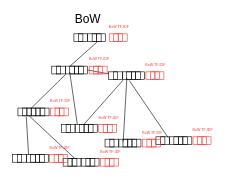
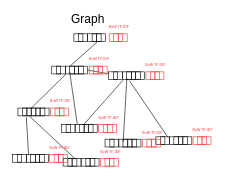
  <mxCell id="0" />
  <mxCell id="1" parent="0" />
- <mxCell id="2" value="&lt;font style=&quot;font-size: 20px&quot;&gt;BoW&lt;/font&gt;" style="text;html=1;strokeColor=none;fillColor=none;align=center;verticalAlign=middle;whiteSpace=wrap;rounded=0;" parent="1" vertex="1"><mxGeometry x="125.5" y="20" width="40" height="20" as="geometry" /></mxCell>
+ <mxCell id="2" value="&lt;font style=&quot;font-size: 20px&quot;&gt;Graph&lt;/font&gt;" style="text;html=1;strokeColor=none;fillColor=none;align=center;verticalAlign=middle;whiteSpace=wrap;rounded=0;" parent="1" vertex="1"><mxGeometry x="125.5" y="20" width="40" height="20" as="geometry" /></mxCell>
  <mxCell id="3" value="" style="endArrow=none;html=1;exitX=0.5;exitY=0;exitDx=0;exitDy=0;entryX=0.085;entryY=1.019;entryDx=0;entryDy=0;entryPerimeter=0;" parent="1" source="23" target="83" edge="1"><mxGeometry width="50" height="50" relative="1" as="geometry"><mxPoint x="114" y="112.5" as="sourcePoint" /><mxPoint x="163.789" y="67.851" as="targetPoint" /></mxGeometry></mxCell>
  <mxCell id="4" value="" style="group;rotation=51;" parent="1" vertex="1" connectable="0"><mxGeometry x="122.5" y="80" width="118" height="197" as="geometry" /></mxCell>
  <mxCell id="5" value="" style="endArrow=none;html=1;exitX=1;exitY=0.5;exitDx=0;exitDy=0;entryX=0;entryY=0.25;entryDx=0;entryDy=0;" parent="4" source="25" target="61" edge="1"><mxGeometry width="50" height="50" relative="1" as="geometry"><mxPoint x="-9" y="35" as="sourcePoint" /><mxPoint x="89" y="45" as="targetPoint" /></mxGeometry></mxCell>
  <mxCell id="6" value="" style="group" parent="4" vertex="1" connectable="0"><mxGeometry x="-82.5" y="30" width="194.5" height="167" as="geometry" /></mxCell>
  <mxCell id="7" value="" style="group;rotation=166;" parent="6" vertex="1" connectable="0"><mxGeometry x="40" y="15.5" width="149" height="119.5" as="geometry" /></mxCell>
  <mxCell id="8" value="" style="endArrow=none;html=1;entryX=1;entryY=1;entryDx=0;entryDy=0;exitX=1;exitY=1;exitDx=0;exitDy=0;" parent="7" edge="1"><mxGeometry width="50" height="50" relative="1" as="geometry"><mxPoint x="130.977" y="4.473" as="sourcePoint" /><mxPoint x="124.849" y="111.012" as="targetPoint" /></mxGeometry></mxCell>
  <mxCell id="9" value="" style="group" parent="7" vertex="1" connectable="0"><mxGeometry x="21.5" y="82" width="60" height="13" as="geometry" /></mxCell>
  <mxCell id="10" value="" style="rounded=0;whiteSpace=wrap;html=1;fillColor=none;" parent="9" vertex="1"><mxGeometry width="15" height="13" as="geometry" /></mxCell>
  <mxCell id="11" value="" style="rounded=0;whiteSpace=wrap;html=1;fillColor=none;" parent="9" vertex="1"><mxGeometry x="8" width="15" height="13" as="geometry" /></mxCell>
  <mxCell id="12" value="" style="rounded=0;whiteSpace=wrap;html=1;fillColor=none;" parent="9" vertex="1"><mxGeometry x="23" width="15" height="13" as="geometry" /></mxCell>
  <mxCell id="13" value="" style="rounded=0;whiteSpace=wrap;html=1;fillColor=none;" parent="9" vertex="1"><mxGeometry x="30" width="15" height="13" as="geometry" /></mxCell>
  <mxCell id="14" value="" style="rounded=0;whiteSpace=wrap;html=1;fillColor=none;" parent="9" vertex="1"><mxGeometry x="45" width="15" height="13" as="geometry" /></mxCell>
  <mxCell id="15" value="" style="rounded=0;whiteSpace=wrap;html=1;fillColor=none;" parent="9" vertex="1"><mxGeometry x="38" width="15" height="13" as="geometry" /></mxCell>
  <mxCell id="16" value="" style="rounded=0;whiteSpace=wrap;html=1;fillColor=none;strokeColor=#FF3333;" vertex="1" parent="7"><mxGeometry x="84" y="82" width="15" height="13" as="geometry" /></mxCell>
  <mxCell id="17" value="" style="rounded=0;whiteSpace=wrap;html=1;fillColor=none;strokeColor=#FF3333;" vertex="1" parent="7"><mxGeometry x="91.5" y="82" width="15" height="13" as="geometry" /></mxCell>
  <mxCell id="18" value="" style="rounded=0;whiteSpace=wrap;html=1;fillColor=none;strokeColor=#FF3333;" vertex="1" parent="7"><mxGeometry x="99" y="82" width="15" height="13" as="geometry" /></mxCell>
  <mxCell id="19" value="&lt;font color=&quot;#ff3333&quot; style=&quot;font-size: 6px&quot;&gt;BoW TF-IDF&lt;/font&gt;" style="text;html=1;strokeColor=none;fillColor=none;align=center;verticalAlign=middle;whiteSpace=wrap;rounded=0;" vertex="1" parent="7"><mxGeometry x="65.5" y="59" width="70" height="20" as="geometry" /></mxCell>
  <mxCell id="20" value="" style="group" parent="6" vertex="1" connectable="0"><mxGeometry x="45.5" width="60" height="13" as="geometry" /></mxCell>
  <mxCell id="21" value="" style="rounded=0;whiteSpace=wrap;html=1;fillColor=none;" parent="20" vertex="1"><mxGeometry width="15" height="13" as="geometry" /></mxCell>
  <mxCell id="22" value="" style="rounded=0;whiteSpace=wrap;html=1;fillColor=none;" parent="20" vertex="1"><mxGeometry x="8" width="15" height="13" as="geometry" /></mxCell>
  <mxCell id="23" value="" style="rounded=0;whiteSpace=wrap;html=1;fillColor=none;" parent="20" vertex="1"><mxGeometry x="23" width="15" height="13" as="geometry" /></mxCell>
  <mxCell id="24" value="" style="rounded=0;whiteSpace=wrap;html=1;fillColor=none;" parent="20" vertex="1"><mxGeometry x="30" width="15" height="13" as="geometry" /></mxCell>
  <mxCell id="25" value="" style="rounded=0;whiteSpace=wrap;html=1;fillColor=none;" parent="20" vertex="1"><mxGeometry x="45" width="15" height="13" as="geometry" /></mxCell>
  <mxCell id="26" value="" style="rounded=0;whiteSpace=wrap;html=1;fillColor=none;" parent="20" vertex="1"><mxGeometry x="38" width="15" height="13" as="geometry" /></mxCell>
  <mxCell id="27" value="" style="group" parent="6" vertex="1" connectable="0"><mxGeometry x="-20" y="147.5" width="60" height="13" as="geometry" /></mxCell>
  <mxCell id="28" value="" style="rounded=0;whiteSpace=wrap;html=1;fillColor=none;" parent="27" vertex="1"><mxGeometry width="15" height="13" as="geometry" /></mxCell>
  <mxCell id="29" value="" style="rounded=0;whiteSpace=wrap;html=1;fillColor=none;" parent="27" vertex="1"><mxGeometry x="8" width="15" height="13" as="geometry" /></mxCell>
  <mxCell id="30" value="" style="rounded=0;whiteSpace=wrap;html=1;fillColor=none;" parent="27" vertex="1"><mxGeometry x="23" width="15" height="13" as="geometry" /></mxCell>
  <mxCell id="31" value="" style="rounded=0;whiteSpace=wrap;html=1;fillColor=none;" parent="27" vertex="1"><mxGeometry x="30" width="15" height="13" as="geometry" /></mxCell>
  <mxCell id="32" value="" style="rounded=0;whiteSpace=wrap;html=1;fillColor=none;" parent="27" vertex="1"><mxGeometry x="45" width="15" height="13" as="geometry" /></mxCell>
  <mxCell id="33" value="" style="rounded=0;whiteSpace=wrap;html=1;fillColor=none;" parent="27" vertex="1"><mxGeometry x="38" width="15" height="13" as="geometry" /></mxCell>
  <mxCell id="34" value="" style="group" parent="6" vertex="1" connectable="0"><mxGeometry x="64.5" y="154" width="60" height="13" as="geometry" /></mxCell>
  <mxCell id="35" value="" style="rounded=0;whiteSpace=wrap;html=1;fillColor=none;" parent="34" vertex="1"><mxGeometry width="15" height="13" as="geometry" /></mxCell>
  <mxCell id="36" value="" style="rounded=0;whiteSpace=wrap;html=1;fillColor=none;" parent="34" vertex="1"><mxGeometry x="8" width="15" height="13" as="geometry" /></mxCell>
  <mxCell id="37" value="" style="rounded=0;whiteSpace=wrap;html=1;fillColor=none;" parent="34" vertex="1"><mxGeometry x="30" width="15" height="13" as="geometry" /></mxCell>
  <mxCell id="38" value="" style="rounded=0;whiteSpace=wrap;html=1;fillColor=none;" parent="34" vertex="1"><mxGeometry x="45" width="15" height="13" as="geometry" /></mxCell>
  <mxCell id="39" value="" style="rounded=0;whiteSpace=wrap;html=1;fillColor=none;" parent="34" vertex="1"><mxGeometry x="38" width="15" height="13" as="geometry" /></mxCell>
  <mxCell id="40" value="" style="group" parent="6" vertex="1" connectable="0"><mxGeometry x="134.5" y="122" width="60" height="13" as="geometry" /></mxCell>
  <mxCell id="41" value="" style="rounded=0;whiteSpace=wrap;html=1;fillColor=none;" parent="40" vertex="1"><mxGeometry width="15" height="13" as="geometry" /></mxCell>
  <mxCell id="42" value="" style="rounded=0;whiteSpace=wrap;html=1;fillColor=none;" parent="40" vertex="1"><mxGeometry x="8" width="15" height="13" as="geometry" /></mxCell>
  <mxCell id="43" value="" style="rounded=0;whiteSpace=wrap;html=1;fillColor=none;" parent="40" vertex="1"><mxGeometry x="23" width="15" height="13" as="geometry" /></mxCell>
  <mxCell id="44" value="" style="rounded=0;whiteSpace=wrap;html=1;fillColor=none;" parent="40" vertex="1"><mxGeometry x="30" width="15" height="13" as="geometry" /></mxCell>
  <mxCell id="45" value="" style="rounded=0;whiteSpace=wrap;html=1;fillColor=none;" parent="40" vertex="1"><mxGeometry x="45" width="15" height="13" as="geometry" /></mxCell>
  <mxCell id="46" value="" style="rounded=0;whiteSpace=wrap;html=1;fillColor=none;" parent="40" vertex="1"><mxGeometry x="38" width="15" height="13" as="geometry" /></mxCell>
  <mxCell id="47" value="" style="endArrow=none;html=1;exitX=0;exitY=0.75;exitDx=0;exitDy=0;entryX=0.25;entryY=0;entryDx=0;entryDy=0;" parent="6" source="24" target="12" edge="1"><mxGeometry width="50" height="50" relative="1" as="geometry"><mxPoint x="74" y="6.5" as="sourcePoint" /><mxPoint x="86" y="104.5" as="targetPoint" /></mxGeometry></mxCell>
  <mxCell id="48" value="" style="rounded=0;whiteSpace=wrap;html=1;fillColor=none;strokeColor=#FF3333;" vertex="1" parent="6"><mxGeometry x="43.5" y="70" width="15" height="13" as="geometry" /></mxCell>
  <mxCell id="49" value="" style="rounded=0;whiteSpace=wrap;html=1;fillColor=none;strokeColor=#FF3333;" vertex="1" parent="6"><mxGeometry x="51" y="70" width="15" height="13" as="geometry" /></mxCell>
  <mxCell id="50" value="" style="rounded=0;whiteSpace=wrap;html=1;fillColor=none;strokeColor=#FF3333;" vertex="1" parent="6"><mxGeometry x="58.5" y="70" width="15" height="13" as="geometry" /></mxCell>
  <mxCell id="51" value="&lt;font color=&quot;#ff3333&quot; style=&quot;font-size: 6px&quot;&gt;BoW TF-IDF&lt;/font&gt;" style="text;html=1;strokeColor=none;fillColor=none;align=center;verticalAlign=middle;whiteSpace=wrap;rounded=0;" vertex="1" parent="6"><mxGeometry x="25" y="47" width="70" height="20" as="geometry" /></mxCell>
  <mxCell id="52" value="" style="rounded=0;whiteSpace=wrap;html=1;fillColor=none;strokeColor=#FF3333;" vertex="1" parent="6"><mxGeometry x="127" y="154" width="15" height="13" as="geometry" /></mxCell>
  <mxCell id="53" value="" style="rounded=0;whiteSpace=wrap;html=1;fillColor=none;strokeColor=#FF3333;" vertex="1" parent="6"><mxGeometry x="134.5" y="154" width="15" height="13" as="geometry" /></mxCell>
  <mxCell id="54" value="" style="rounded=0;whiteSpace=wrap;html=1;fillColor=none;strokeColor=#FF3333;" vertex="1" parent="6"><mxGeometry x="142" y="154" width="15" height="13" as="geometry" /></mxCell>
  <mxCell id="55" value="&lt;font color=&quot;#ff3333&quot; style=&quot;font-size: 6px&quot;&gt;BoW TF-IDF&lt;/font&gt;" style="text;html=1;strokeColor=none;fillColor=none;align=center;verticalAlign=middle;whiteSpace=wrap;rounded=0;" vertex="1" parent="6"><mxGeometry x="108.5" y="131" width="70" height="20" as="geometry" /></mxCell>
  <mxCell id="56" value="" style="rounded=0;whiteSpace=wrap;html=1;fillColor=none;strokeColor=#FF3333;" vertex="1" parent="6"><mxGeometry x="42" y="147.5" width="15" height="13" as="geometry" /></mxCell>
  <mxCell id="57" value="" style="rounded=0;whiteSpace=wrap;html=1;fillColor=none;strokeColor=#FF3333;" vertex="1" parent="6"><mxGeometry x="49.5" y="147.5" width="15" height="13" as="geometry" /></mxCell>
  <mxCell id="58" value="" style="rounded=0;whiteSpace=wrap;html=1;fillColor=none;strokeColor=#FF3333;" vertex="1" parent="6"><mxGeometry x="57" y="147.5" width="15" height="13" as="geometry" /></mxCell>
  <mxCell id="59" value="&lt;font color=&quot;#ff3333&quot; style=&quot;font-size: 6px&quot;&gt;BoW TF-IDF&lt;/font&gt;" style="text;html=1;strokeColor=none;fillColor=none;align=center;verticalAlign=middle;whiteSpace=wrap;rounded=0;" vertex="1" parent="6"><mxGeometry x="23.5" y="124.5" width="70" height="20" as="geometry" /></mxCell>
  <mxCell id="60" value="" style="group" parent="4" vertex="1" connectable="0"><mxGeometry x="58" y="39.5" width="60" height="13" as="geometry" /></mxCell>
  <mxCell id="61" value="" style="rounded=0;whiteSpace=wrap;html=1;fillColor=none;" parent="60" vertex="1"><mxGeometry width="15" height="13" as="geometry" /></mxCell>
  <mxCell id="62" value="" style="rounded=0;whiteSpace=wrap;html=1;fillColor=none;" parent="60" vertex="1"><mxGeometry x="8" width="15" height="13" as="geometry" /></mxCell>
  <mxCell id="63" value="" style="rounded=0;whiteSpace=wrap;html=1;fillColor=none;" parent="60" vertex="1"><mxGeometry x="23" width="15" height="13" as="geometry" /></mxCell>
  <mxCell id="64" value="" style="rounded=0;whiteSpace=wrap;html=1;fillColor=none;" parent="60" vertex="1"><mxGeometry x="30" width="15" height="13" as="geometry" /></mxCell>
  <mxCell id="65" value="" style="rounded=0;whiteSpace=wrap;html=1;fillColor=none;" parent="60" vertex="1"><mxGeometry x="45" width="15" height="13" as="geometry" /></mxCell>
  <mxCell id="66" value="" style="rounded=0;whiteSpace=wrap;html=1;fillColor=none;" parent="60" vertex="1"><mxGeometry x="38" width="15" height="13" as="geometry" /></mxCell>
  <mxCell id="67" value="" style="endArrow=none;html=1;exitX=0.5;exitY=0;exitDx=0;exitDy=0;entryX=0.073;entryY=1.069;entryDx=0;entryDy=0;entryPerimeter=0;" parent="4" source="13" target="63" edge="1"><mxGeometry width="50" height="50" relative="1" as="geometry"><mxPoint x="8.463" y="133.891" as="sourcePoint" /><mxPoint x="86.5" y="45.5" as="targetPoint" /></mxGeometry></mxCell>
  <mxCell id="68" value="" style="rounded=0;whiteSpace=wrap;html=1;fillColor=none;strokeColor=#FF3333;" vertex="1" parent="4"><mxGeometry x="25.5" y="30" width="15" height="13" as="geometry" /></mxCell>
  <mxCell id="69" value="" style="rounded=0;whiteSpace=wrap;html=1;fillColor=none;strokeColor=#FF3333;" vertex="1" parent="4"><mxGeometry x="33" y="30" width="15" height="13" as="geometry" /></mxCell>
  <mxCell id="70" value="" style="rounded=0;whiteSpace=wrap;html=1;fillColor=none;strokeColor=#FF3333;" vertex="1" parent="4"><mxGeometry x="40.5" y="30" width="15" height="13" as="geometry" /></mxCell>
  <mxCell id="71" value="&lt;font color=&quot;#ff3333&quot; style=&quot;font-size: 6px&quot;&gt;BoW TF-IDF&lt;/font&gt;" style="text;html=1;strokeColor=none;fillColor=none;align=center;verticalAlign=middle;whiteSpace=wrap;rounded=0;" vertex="1" parent="4"><mxGeometry x="7" y="7" width="70" height="20" as="geometry" /></mxCell>
  <mxCell id="72" value="" style="endArrow=none;html=1;" parent="1" edge="1"><mxGeometry width="50" height="50" relative="1" as="geometry"><mxPoint x="215" y="134" as="sourcePoint" /><mxPoint x="280" y="229.5" as="targetPoint" /></mxGeometry></mxCell>
  <mxCell id="73" value="" style="rounded=0;whiteSpace=wrap;html=1;fillColor=none;" parent="1" vertex="1"><mxGeometry x="29" y="180" width="15" height="13" as="geometry" /></mxCell>
  <mxCell id="74" value="" style="rounded=0;whiteSpace=wrap;html=1;fillColor=none;" parent="1" vertex="1"><mxGeometry x="44" y="180" width="15" height="13" as="geometry" /></mxCell>
  <mxCell id="75" value="" style="rounded=0;whiteSpace=wrap;html=1;fillColor=none;" parent="1" vertex="1"><mxGeometry x="51" y="180" width="15" height="13" as="geometry" /></mxCell>
  <mxCell id="76" value="" style="rounded=0;whiteSpace=wrap;html=1;fillColor=none;" parent="1" vertex="1"><mxGeometry x="66" y="180" width="15" height="13" as="geometry" /></mxCell>
  <mxCell id="77" value="" style="rounded=0;whiteSpace=wrap;html=1;fillColor=none;" parent="1" vertex="1"><mxGeometry x="59" y="180" width="15" height="13" as="geometry" /></mxCell>
  <mxCell id="78" value="" style="group" parent="1" vertex="1" connectable="0"><mxGeometry x="122.5" y="56" width="60" height="13" as="geometry" /></mxCell>
  <mxCell id="79" value="" style="rounded=0;whiteSpace=wrap;html=1;fillColor=none;" parent="78" vertex="1"><mxGeometry width="15" height="13" as="geometry" /></mxCell>
  <mxCell id="80" value="" style="rounded=0;whiteSpace=wrap;html=1;fillColor=none;" parent="78" vertex="1"><mxGeometry x="8" width="15" height="13" as="geometry" /></mxCell>
  <mxCell id="81" value="" style="rounded=0;whiteSpace=wrap;html=1;fillColor=none;" parent="78" vertex="1"><mxGeometry x="23" width="15" height="13" as="geometry" /></mxCell>
  <mxCell id="82" value="" style="rounded=0;whiteSpace=wrap;html=1;fillColor=none;" parent="78" vertex="1"><mxGeometry x="30.5" width="15" height="13" as="geometry" /></mxCell>
  <mxCell id="83" value="" style="rounded=0;whiteSpace=wrap;html=1;fillColor=none;" parent="78" vertex="1"><mxGeometry x="38" width="15" height="13" as="geometry" /></mxCell>
  <mxCell id="84" value="" style="group" parent="1" vertex="1" connectable="0"><mxGeometry x="259.5" y="228" width="60" height="13" as="geometry" /></mxCell>
  <mxCell id="85" value="" style="rounded=0;whiteSpace=wrap;html=1;fillColor=none;" parent="84" vertex="1"><mxGeometry width="15" height="13" as="geometry" /></mxCell>
  <mxCell id="86" value="" style="rounded=0;whiteSpace=wrap;html=1;fillColor=none;" parent="84" vertex="1"><mxGeometry x="8" width="15" height="13" as="geometry" /></mxCell>
  <mxCell id="87" value="" style="rounded=0;whiteSpace=wrap;html=1;fillColor=none;" parent="84" vertex="1"><mxGeometry x="23" width="15" height="13" as="geometry" /></mxCell>
  <mxCell id="88" value="" style="rounded=0;whiteSpace=wrap;html=1;fillColor=none;" parent="84" vertex="1"><mxGeometry x="30" width="15" height="13" as="geometry" /></mxCell>
  <mxCell id="89" value="" style="rounded=0;whiteSpace=wrap;html=1;fillColor=none;" parent="84" vertex="1"><mxGeometry x="45" width="15" height="13" as="geometry" /></mxCell>
  <mxCell id="90" value="" style="rounded=0;whiteSpace=wrap;html=1;fillColor=none;" parent="84" vertex="1"><mxGeometry x="38" width="15" height="13" as="geometry" /></mxCell>
  <mxCell id="91" value="" style="endArrow=none;html=1;exitX=0.25;exitY=0;exitDx=0;exitDy=0;" parent="1" source="30" edge="1"><mxGeometry width="50" height="50" relative="1" as="geometry"><mxPoint x="46.464" y="263.036" as="sourcePoint" /><mxPoint x="43" y="195" as="targetPoint" /></mxGeometry></mxCell>
  <mxCell id="92" value="" style="endArrow=none;html=1;exitX=0.5;exitY=0;exitDx=0;exitDy=0;entryX=0.007;entryY=1.062;entryDx=0;entryDy=0;entryPerimeter=0;" parent="1" source="74" target="23" edge="1"><mxGeometry width="50" height="50" relative="1" as="geometry"><mxPoint x="45" y="185" as="sourcePoint" /><mxPoint x="115" y="115" as="targetPoint" /></mxGeometry></mxCell>
  <mxCell id="93" value="" style="endArrow=none;html=1;exitX=0.25;exitY=1;exitDx=0;exitDy=0;entryX=0.75;entryY=0;entryDx=0;entryDy=0;" parent="1" source="74" target="36" edge="1"><mxGeometry width="50" height="50" relative="1" as="geometry"><mxPoint x="45" y="190" as="sourcePoint" /><mxPoint x="127.333" y="266.101" as="targetPoint" /></mxGeometry></mxCell>
  <mxCell id="94" value="" style="rounded=0;whiteSpace=wrap;html=1;fillColor=none;" parent="1" vertex="1"><mxGeometry x="119.5" y="264" width="15" height="13" as="geometry" /></mxCell>
  <mxCell id="95" value="" style="rounded=0;whiteSpace=wrap;html=1;fillColor=none;" parent="1" vertex="1"><mxGeometry x="37" y="180" width="15" height="13" as="geometry" /></mxCell>
  <mxCell id="96" value="" style="rounded=0;whiteSpace=wrap;html=1;fillColor=none;strokeColor=#FF3333;" vertex="1" parent="1"><mxGeometry x="181.5" y="56" width="15" height="13" as="geometry" /></mxCell>
  <mxCell id="97" value="" style="rounded=0;whiteSpace=wrap;html=1;fillColor=none;strokeColor=#FF3333;" vertex="1" parent="1"><mxGeometry x="189" y="56" width="15" height="13" as="geometry" /></mxCell>
  <mxCell id="98" value="" style="rounded=0;whiteSpace=wrap;html=1;fillColor=none;strokeColor=#FF3333;" vertex="1" parent="1"><mxGeometry x="196.5" y="56" width="15" height="13" as="geometry" /></mxCell>
  <mxCell id="99" value="&lt;font color=&quot;#ff3333&quot; style=&quot;font-size: 6px&quot;&gt;BoW TF-IDF&lt;/font&gt;" style="text;html=1;strokeColor=none;fillColor=none;align=center;verticalAlign=middle;whiteSpace=wrap;rounded=0;" vertex="1" parent="1"><mxGeometry x="163" y="33" width="70" height="20" as="geometry" /></mxCell>
  <mxCell id="100" value="" style="rounded=0;whiteSpace=wrap;html=1;fillColor=none;strokeColor=#FF3333;" vertex="1" parent="1"><mxGeometry x="242.833" y="119.5" width="15" height="13" as="geometry" /></mxCell>
  <mxCell id="101" value="" style="rounded=0;whiteSpace=wrap;html=1;fillColor=none;strokeColor=#FF3333;" vertex="1" parent="1"><mxGeometry x="250.333" y="119.5" width="15" height="13" as="geometry" /></mxCell>
  <mxCell id="102" value="" style="rounded=0;whiteSpace=wrap;html=1;fillColor=none;strokeColor=#FF3333;" vertex="1" parent="1"><mxGeometry x="257.833" y="119.5" width="15" height="13" as="geometry" /></mxCell>
  <mxCell id="103" value="&lt;font color=&quot;#ff3333&quot; style=&quot;font-size: 6px&quot;&gt;BoW TF-IDF&lt;/font&gt;" style="text;html=1;strokeColor=none;fillColor=none;align=center;verticalAlign=middle;whiteSpace=wrap;rounded=0;" vertex="1" parent="1"><mxGeometry x="224.333" y="96.5" width="70" height="20" as="geometry" /></mxCell>
  <mxCell id="104" value="" style="rounded=0;whiteSpace=wrap;html=1;fillColor=none;strokeColor=#FF3333;" vertex="1" parent="1"><mxGeometry x="237" y="232" width="15" height="13" as="geometry" /></mxCell>
  <mxCell id="105" value="" style="rounded=0;whiteSpace=wrap;html=1;fillColor=none;strokeColor=#FF3333;" vertex="1" parent="1"><mxGeometry x="244.5" y="232" width="15" height="13" as="geometry" /></mxCell>
  <mxCell id="106" value="" style="rounded=0;whiteSpace=wrap;html=1;fillColor=none;strokeColor=#FF3333;" vertex="1" parent="1"><mxGeometry x="252" y="232" width="15" height="13" as="geometry" /></mxCell>
  <mxCell id="107" value="&lt;font color=&quot;#ff3333&quot; style=&quot;font-size: 6px&quot;&gt;BoW TF-IDF&lt;/font&gt;" style="text;html=1;strokeColor=none;fillColor=none;align=center;verticalAlign=middle;whiteSpace=wrap;rounded=0;" vertex="1" parent="1"><mxGeometry x="218.5" y="209" width="70" height="20" as="geometry" /></mxCell>
  <mxCell id="108" value="" style="rounded=0;whiteSpace=wrap;html=1;fillColor=none;strokeColor=#FF3333;" vertex="1" parent="1"><mxGeometry x="321.5" y="228" width="15" height="13" as="geometry" /></mxCell>
  <mxCell id="109" value="" style="rounded=0;whiteSpace=wrap;html=1;fillColor=none;strokeColor=#FF3333;" vertex="1" parent="1"><mxGeometry x="329" y="228" width="15" height="13" as="geometry" /></mxCell>
  <mxCell id="110" value="" style="rounded=0;whiteSpace=wrap;html=1;fillColor=none;strokeColor=#FF3333;" vertex="1" parent="1"><mxGeometry x="336.5" y="228" width="15" height="13" as="geometry" /></mxCell>
  <mxCell id="111" value="&lt;font color=&quot;#ff3333&quot; style=&quot;font-size: 6px&quot;&gt;BoW TF-IDF&lt;/font&gt;" style="text;html=1;strokeColor=none;fillColor=none;align=center;verticalAlign=middle;whiteSpace=wrap;rounded=0;" vertex="1" parent="1"><mxGeometry x="303" y="205" width="70" height="20" as="geometry" /></mxCell>
